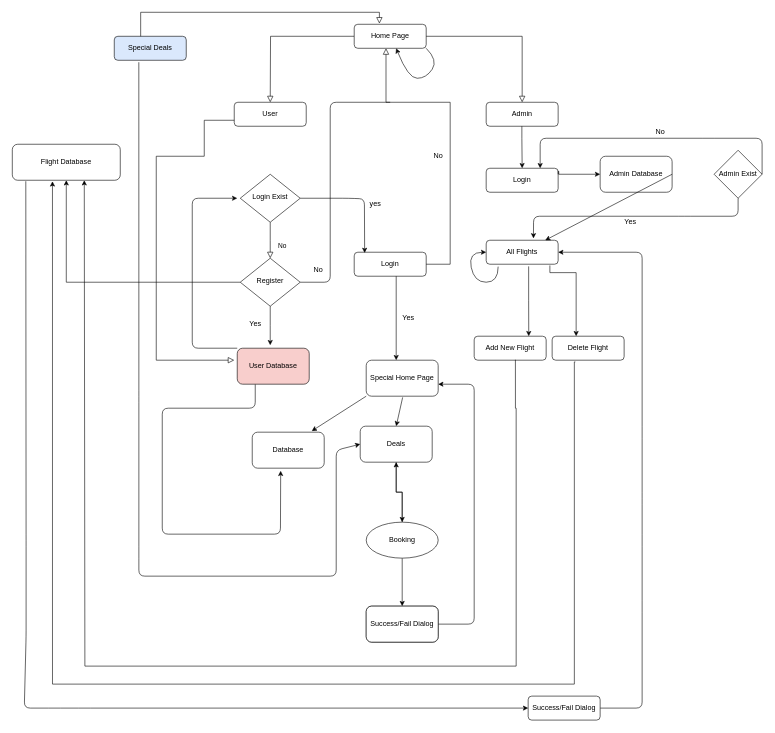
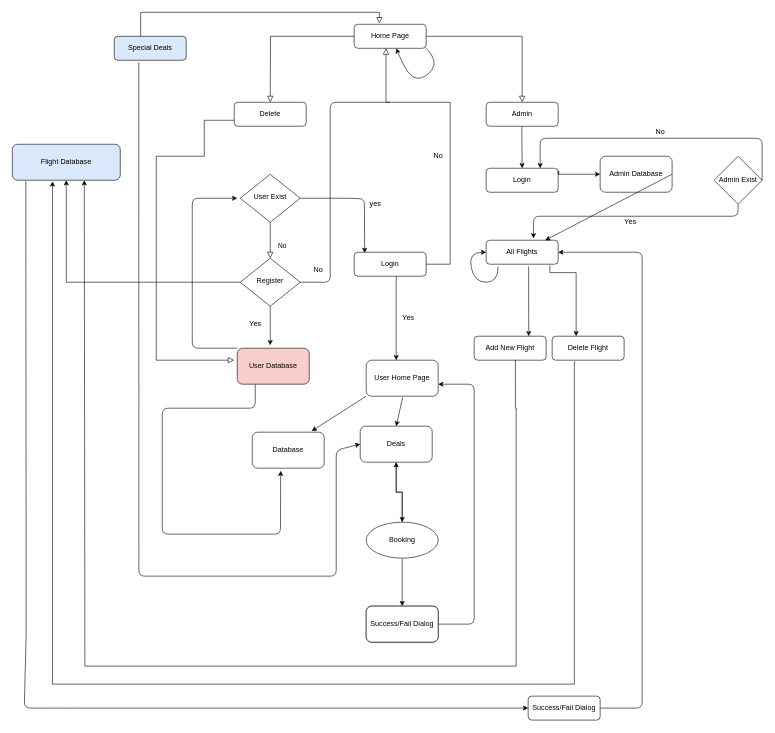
  <mxCell id="0" />
  <mxCell id="1" parent="0" />
  <mxCell id="2" value="" style="rounded=0;html=1;jettySize=auto;orthogonalLoop=1;fontSize=11;endArrow=block;endFill=0;endSize=8;strokeWidth=1;shadow=0;labelBackgroundColor=none;edgeStyle=orthogonalEdgeStyle;" parent="1" source="3" edge="1"><mxGeometry relative="1" as="geometry"><mxPoint x="450" y="170" as="targetPoint" /></mxGeometry></mxCell>
  <mxCell id="3" value="Home Page" style="rounded=1;whiteSpace=wrap;html=1;fontSize=12;glass=0;strokeWidth=1;shadow=0;" parent="1" vertex="1"><mxGeometry x="590" y="40" width="120" height="40" as="geometry" /></mxCell>
- <mxCell id="4" value="User" style="rounded=1;whiteSpace=wrap;html=1;fontSize=12;glass=0;strokeWidth=1;shadow=0;" parent="1" vertex="1"><mxGeometry x="390" y="170" width="120" height="40" as="geometry" /></mxCell>
+ <mxCell id="4" value="Delete" style="rounded=1;whiteSpace=wrap;html=1;fontSize=12;glass=0;strokeWidth=1;shadow=0;" parent="1" vertex="1"><mxGeometry x="390" y="170" width="120" height="40" as="geometry" /></mxCell>
  <mxCell id="5" value="No" style="rounded=0;html=1;jettySize=auto;orthogonalLoop=1;fontSize=11;endArrow=block;endFill=0;endSize=8;strokeWidth=1;shadow=0;labelBackgroundColor=none;edgeStyle=orthogonalEdgeStyle;" parent="1" source="6" edge="1"><mxGeometry x="0.333" y="20" relative="1" as="geometry"><mxPoint as="offset" /><mxPoint x="450" y="430" as="targetPoint" /></mxGeometry></mxCell>
- <mxCell id="6" value="Login Exist" style="rhombus;whiteSpace=wrap;html=1;shadow=0;fontFamily=Helvetica;fontSize=12;align=center;strokeWidth=1;spacing=6;spacingTop=-4;" parent="1" vertex="1"><mxGeometry x="400" y="290" width="100" height="80" as="geometry" /></mxCell>
+ <mxCell id="6" value="User Exist" style="rhombus;whiteSpace=wrap;html=1;shadow=0;fontFamily=Helvetica;fontSize=12;align=center;strokeWidth=1;spacing=6;spacingTop=-4;" parent="1" vertex="1"><mxGeometry x="400" y="290" width="100" height="80" as="geometry" /></mxCell>
  <mxCell id="7" value="Special Deals" style="rounded=1;whiteSpace=wrap;html=1;fontSize=12;glass=0;strokeWidth=1;shadow=0;fillColor=#dae8fc;" parent="1" vertex="1"><mxGeometry x="190" y="60" width="120" height="40" as="geometry" /></mxCell>
  <mxCell id="8" value="" style="rounded=0;html=1;jettySize=auto;orthogonalLoop=1;fontSize=11;endArrow=block;endFill=0;endSize=8;strokeWidth=1;shadow=0;labelBackgroundColor=none;edgeStyle=orthogonalEdgeStyle;exitX=1;exitY=0.5;exitDx=0;exitDy=0;" parent="1" source="3" edge="1"><mxGeometry relative="1" as="geometry"><mxPoint x="910" y="60" as="sourcePoint" /><mxPoint x="870" y="170" as="targetPoint" /><Array as="points"><mxPoint x="870" y="60" /><mxPoint x="870" y="170" /></Array></mxGeometry></mxCell>
  <mxCell id="9" value="Admin" style="rounded=1;whiteSpace=wrap;html=1;fontSize=12;glass=0;strokeWidth=1;shadow=0;" parent="1" vertex="1"><mxGeometry x="810" y="170" width="120" height="40" as="geometry" /></mxCell>
  <mxCell id="10" value="" style="rounded=0;html=1;jettySize=auto;orthogonalLoop=1;fontSize=11;endArrow=block;endFill=0;endSize=8;strokeWidth=1;shadow=0;labelBackgroundColor=none;edgeStyle=orthogonalEdgeStyle;entryX=0.35;entryY=-0.03;entryDx=0;entryDy=0;entryPerimeter=0;" parent="1" target="3" edge="1"><mxGeometry relative="1" as="geometry"><mxPoint x="234" y="60" as="sourcePoint" /><mxPoint x="320" y="40" as="targetPoint" /><Array as="points"><mxPoint x="234" y="20" /><mxPoint x="632" y="20" /></Array></mxGeometry></mxCell>
  <mxCell id="11" value="" style="rounded=0;html=1;jettySize=auto;orthogonalLoop=1;fontSize=11;endArrow=block;endFill=0;endSize=8;strokeWidth=1;shadow=0;labelBackgroundColor=none;edgeStyle=orthogonalEdgeStyle;exitX=0;exitY=0.75;exitDx=0;exitDy=0;" parent="1" source="4" edge="1"><mxGeometry relative="1" as="geometry"><mxPoint x="340" y="310" as="sourcePoint" /><mxPoint x="390" y="600" as="targetPoint" /><Array as="points"><mxPoint x="340" y="200" /><mxPoint x="340" y="260" /><mxPoint x="260" y="260" /><mxPoint x="260" y="600" /></Array></mxGeometry></mxCell>
  <mxCell id="12" value="Login" style="rounded=1;whiteSpace=wrap;html=1;fontSize=12;glass=0;strokeWidth=1;shadow=0;" parent="1" vertex="1"><mxGeometry x="590" y="420" width="120" height="40" as="geometry" /></mxCell>
  <mxCell id="13" value="" style="rounded=0;html=1;jettySize=auto;orthogonalLoop=1;fontSize=11;endArrow=block;endFill=0;endSize=8;strokeWidth=1;shadow=0;labelBackgroundColor=none;edgeStyle=orthogonalEdgeStyle;" parent="1" edge="1"><mxGeometry relative="1" as="geometry"><mxPoint x="710" y="440" as="sourcePoint" /><mxPoint x="643" y="80" as="targetPoint" /><Array as="points"><mxPoint x="750" y="440" /><mxPoint x="750" y="170" /><mxPoint x="643" y="170" /></Array></mxGeometry></mxCell>
  <mxCell id="14" value="" style="endArrow=none;html=1;exitX=1;exitY=0.5;exitDx=0;exitDy=0;" parent="1" source="16" edge="1"><mxGeometry width="50" height="50" relative="1" as="geometry"><mxPoint x="510" y="440" as="sourcePoint" /><mxPoint x="650" y="170" as="targetPoint" /><Array as="points"><mxPoint x="550" y="470" /><mxPoint x="550" y="170" /></Array></mxGeometry></mxCell>
  <mxCell id="15" value="" style="edgeStyle=orthogonalEdgeStyle;rounded=0;orthogonalLoop=1;jettySize=auto;html=1;" parent="1" source="16" target="44" edge="1"><mxGeometry relative="1" as="geometry" /></mxCell>
  <mxCell id="16" value="Register" style="rhombus;whiteSpace=wrap;html=1;shadow=0;fontFamily=Helvetica;fontSize=12;align=center;strokeWidth=1;spacing=6;spacingTop=-4;" parent="1" vertex="1"><mxGeometry x="400" y="430" width="100" height="80" as="geometry" /></mxCell>
  <mxCell id="17" value="" style="edgeStyle=orthogonalEdgeStyle;rounded=0;orthogonalLoop=1;jettySize=auto;html=1;exitX=0.5;exitY=1;exitDx=0;exitDy=0;" parent="1" source="16" edge="1"><mxGeometry relative="1" as="geometry"><mxPoint x="440" y="640" as="sourcePoint" /><mxPoint x="450" y="575" as="targetPoint" /></mxGeometry></mxCell>
  <mxCell id="18" value="" style="edgeStyle=orthogonalEdgeStyle;rounded=0;orthogonalLoop=1;jettySize=auto;html=1;exitX=0.5;exitY=1;exitDx=0;exitDy=0;" parent="1" edge="1"><mxGeometry relative="1" as="geometry"><mxPoint x="660" y="460" as="sourcePoint" /><mxPoint x="660" y="600" as="targetPoint" /></mxGeometry></mxCell>
- <mxCell id="19" value="Special Home Page" style="rounded=1;whiteSpace=wrap;html=1;" parent="1" vertex="1"><mxGeometry x="610" y="600" width="120" height="60" as="geometry" /></mxCell>
+ <mxCell id="19" value="User Home Page" style="rounded=1;whiteSpace=wrap;html=1;" parent="1" vertex="1"><mxGeometry x="610" y="600" width="120" height="60" as="geometry" /></mxCell>
  <mxCell id="20" value="" style="edgeStyle=orthogonalEdgeStyle;rounded=0;orthogonalLoop=1;jettySize=auto;html=1;" parent="1" source="21" target="27" edge="1"><mxGeometry relative="1" as="geometry" /></mxCell>
  <mxCell id="21" value="Deals" style="rounded=1;whiteSpace=wrap;html=1;" parent="1" vertex="1"><mxGeometry x="600" y="710" width="120" height="60" as="geometry" /></mxCell>
  <mxCell id="22" value="Success/Fail Dialog" style="rounded=1;whiteSpace=wrap;html=1;" parent="1" vertex="1"><mxGeometry x="610" y="1010" width="120" height="60" as="geometry" /></mxCell>
  <mxCell id="23" value="Database" style="rounded=1;whiteSpace=wrap;html=1;" parent="1" vertex="1"><mxGeometry x="420" y="720" width="120" height="60" as="geometry" /></mxCell>
  <mxCell id="24" value="" style="endArrow=classic;html=1;exitX=1;exitY=0.5;exitDx=0;exitDy=0;" parent="1" source="22" edge="1"><mxGeometry width="50" height="50" relative="1" as="geometry"><mxPoint x="730" y="900" as="sourcePoint" /><mxPoint x="730" y="640" as="targetPoint" /><Array as="points"><mxPoint x="790" y="1040" /><mxPoint x="790" y="640" /></Array></mxGeometry></mxCell>
  <mxCell id="25" value="" style="edgeStyle=orthogonalEdgeStyle;rounded=0;orthogonalLoop=1;jettySize=auto;html=1;" parent="1" source="27" target="21" edge="1"><mxGeometry relative="1" as="geometry" /></mxCell>
  <mxCell id="26" value="" style="edgeStyle=orthogonalEdgeStyle;rounded=0;orthogonalLoop=1;jettySize=auto;html=1;" parent="1" source="27" target="30" edge="1"><mxGeometry relative="1" as="geometry" /></mxCell>
  <mxCell id="27" value="Booking" style="ellipse;whiteSpace=wrap;html=1;" parent="1" vertex="1"><mxGeometry x="610" y="870" width="120" height="60" as="geometry" /></mxCell>
  <mxCell id="28" value="" style="endArrow=classic;html=1;exitX=0;exitY=1;exitDx=0;exitDy=0;entryX=0.827;entryY=-0.033;entryDx=0;entryDy=0;entryPerimeter=0;" parent="1" source="19" target="23" edge="1"><mxGeometry width="50" height="50" relative="1" as="geometry"><mxPoint x="430" y="770" as="sourcePoint" /><mxPoint x="480" y="720" as="targetPoint" /></mxGeometry></mxCell>
  <mxCell id="29" value="" style="endArrow=classic;html=1;exitX=0;exitY=1;exitDx=0;exitDy=0;entryX=0.5;entryY=0;entryDx=0;entryDy=0;" parent="1" target="21" edge="1"><mxGeometry width="50" height="50" relative="1" as="geometry"><mxPoint x="670.76" y="661.98" as="sourcePoint" /><mxPoint x="580" y="720" as="targetPoint" /></mxGeometry></mxCell>
  <mxCell id="30" value="Success/Fail Dialog" style="rounded=1;whiteSpace=wrap;html=1;" parent="1" vertex="1"><mxGeometry x="610" y="1010" width="120" height="60" as="geometry" /></mxCell>
  <mxCell id="31" value="" style="edgeStyle=orthogonalEdgeStyle;rounded=0;orthogonalLoop=1;jettySize=auto;html=1;exitX=0.5;exitY=1;exitDx=0;exitDy=0;" parent="1" edge="1"><mxGeometry relative="1" as="geometry"><mxPoint x="869.5" y="210" as="sourcePoint" /><mxPoint x="870" y="280" as="targetPoint" /><Array as="points"><mxPoint x="870" y="230" /><mxPoint x="870" y="230" /></Array></mxGeometry></mxCell>
  <mxCell id="32" value="Login" style="rounded=1;whiteSpace=wrap;html=1;fontSize=12;glass=0;strokeWidth=1;shadow=0;" parent="1" vertex="1"><mxGeometry x="810" y="280" width="120" height="40" as="geometry" /></mxCell>
  <mxCell id="33" value="All Flights" style="rounded=1;whiteSpace=wrap;html=1;fontSize=12;glass=0;strokeWidth=1;shadow=0;" parent="1" vertex="1"><mxGeometry x="810" y="400" width="120" height="40" as="geometry" /></mxCell>
  <mxCell id="34" value="" style="curved=1;endArrow=classic;html=1;" parent="1" edge="1"><mxGeometry width="50" height="50" relative="1" as="geometry"><mxPoint x="830" y="444" as="sourcePoint" /><mxPoint x="810" y="420" as="targetPoint" /><Array as="points"><mxPoint x="830" y="470" /><mxPoint x="790" y="470" /><mxPoint x="780" y="420" /></Array></mxGeometry></mxCell>
  <mxCell id="35" value="" style="edgeStyle=orthogonalEdgeStyle;rounded=0;orthogonalLoop=1;jettySize=auto;html=1;exitX=0.59;exitY=1.09;exitDx=0;exitDy=0;exitPerimeter=0;" parent="1" source="33" edge="1"><mxGeometry relative="1" as="geometry"><mxPoint x="869.5" y="710" as="sourcePoint" /><mxPoint x="881" y="560" as="targetPoint" /><Array as="points"><mxPoint x="881" y="500" /><mxPoint x="881" y="500" /></Array></mxGeometry></mxCell>
  <mxCell id="36" value="Add New Flight" style="rounded=1;whiteSpace=wrap;html=1;fontSize=12;glass=0;strokeWidth=1;shadow=0;" parent="1" vertex="1"><mxGeometry x="790" y="560" width="120" height="40" as="geometry" /></mxCell>
  <mxCell id="37" value="" style="endArrow=classic;html=1;entryX=1;entryY=0.5;entryDx=0;entryDy=0;exitX=1;exitY=0.5;exitDx=0;exitDy=0;" parent="1" target="33" edge="1" source="38"><mxGeometry width="50" height="50" relative="1" as="geometry"><mxPoint x="990" y="1110" as="sourcePoint" /><mxPoint x="1000" y="535" as="targetPoint" /><Array as="points"><mxPoint x="1070" y="1180" /><mxPoint x="1070" y="1010" /><mxPoint x="1070" y="900" /><mxPoint x="1070" y="830" /><mxPoint x="1070" y="720" /><mxPoint x="1070" y="420" /></Array></mxGeometry></mxCell>
  <mxCell id="38" value="Success/Fail Dialog" style="rounded=1;whiteSpace=wrap;html=1;fontSize=12;glass=0;strokeWidth=1;shadow=0;" parent="1" vertex="1"><mxGeometry x="880" y="1160" width="120" height="40" as="geometry" /></mxCell>
  <mxCell id="39" value="" style="edgeStyle=orthogonalEdgeStyle;rounded=0;orthogonalLoop=1;jettySize=auto;html=1;exitX=0.573;exitY=0.981;exitDx=0;exitDy=0;exitPerimeter=0;" parent="1" edge="1" source="36"><mxGeometry relative="1" as="geometry"><mxPoint x="860" y="620" as="sourcePoint" /><mxPoint x="140" y="300" as="targetPoint" /><Array as="points"><mxPoint x="859" y="680" /><mxPoint x="860" y="680" /><mxPoint x="860" y="1110" /><mxPoint x="141" y="1110" /><mxPoint x="141" y="300" /></Array></mxGeometry></mxCell>
  <mxCell id="40" value="" style="curved=1;endArrow=classic;html=1;exitX=1;exitY=1;exitDx=0;exitDy=0;" parent="1" source="3" edge="1"><mxGeometry width="50" height="50" relative="1" as="geometry"><mxPoint x="710" y="104" as="sourcePoint" /><mxPoint x="660" y="80" as="targetPoint" /><Array as="points"><mxPoint x="730" y="100" /><mxPoint x="710" y="130" /><mxPoint x="680" y="130" /><mxPoint x="660" y="80" /></Array></mxGeometry></mxCell>
  <mxCell id="41" value="yes" style="text;html=1;align=center;verticalAlign=middle;resizable=0;points=[];autosize=1;" vertex="1" parent="1"><mxGeometry x="610" y="330" width="30" height="20" as="geometry" /></mxCell>
  <mxCell id="42" value="No&lt;br&gt;" style="text;html=1;align=center;verticalAlign=middle;resizable=0;points=[];autosize=1;" vertex="1" parent="1"><mxGeometry x="715" y="250" width="30" height="20" as="geometry" /></mxCell>
  <mxCell id="43" value="Yes&lt;br&gt;" style="text;html=1;align=center;verticalAlign=middle;resizable=0;points=[];autosize=1;" vertex="1" parent="1"><mxGeometry x="665" y="520" width="30" height="20" as="geometry" /></mxCell>
- <mxCell id="44" value="Flight Database" style="rounded=1;whiteSpace=wrap;html=1;" vertex="1" parent="1"><mxGeometry x="20" y="240" width="180" height="60" as="geometry" /></mxCell>
+ <mxCell id="44" value="Flight Database" style="rounded=1;whiteSpace=wrap;html=1;fillColor=#dae8fc;" vertex="1" parent="1"><mxGeometry x="20" y="240" width="180" height="60" as="geometry" /></mxCell>
  <mxCell id="45" value="" style="endArrow=classic;html=1;entryX=0.395;entryY=1.073;entryDx=0;entryDy=0;entryPerimeter=0;exitX=0.25;exitY=1;exitDx=0;exitDy=0;" edge="1" parent="1" source="49" target="23"><mxGeometry width="50" height="50" relative="1" as="geometry"><mxPoint x="458.522" y="860" as="sourcePoint" /><mxPoint x="450" y="930" as="targetPoint" /><Array as="points"><mxPoint x="425" y="680" /><mxPoint x="270" y="680" /><mxPoint x="270" y="890" /><mxPoint x="467" y="890" /></Array></mxGeometry></mxCell>
  <mxCell id="46" value="" style="endArrow=classic;html=1;exitX=0.125;exitY=1.027;exitDx=0;exitDy=0;exitPerimeter=0;entryX=0;entryY=0.5;entryDx=0;entryDy=0;" edge="1" parent="1" source="44" target="38"><mxGeometry width="50" height="50" relative="1" as="geometry"><mxPoint x="130" y="360" as="sourcePoint" /><mxPoint x="140" y="1160" as="targetPoint" /><Array as="points"><mxPoint x="43" y="900" /><mxPoint x="43" y="1060" /><mxPoint x="40" y="1180" /><mxPoint x="90" y="1180" /><mxPoint x="140" y="1180" /></Array></mxGeometry></mxCell>
  <mxCell id="47" value="No" style="text;html=1;align=center;verticalAlign=middle;resizable=0;points=[];autosize=1;" vertex="1" parent="1"><mxGeometry x="515" y="440" width="30" height="20" as="geometry" /></mxCell>
  <mxCell id="48" value="Yes&lt;br&gt;" style="text;html=1;align=center;verticalAlign=middle;resizable=0;points=[];autosize=1;" vertex="1" parent="1"><mxGeometry x="410" y="530" width="30" height="20" as="geometry" /></mxCell>
  <mxCell id="49" value="User Database" style="rounded=1;whiteSpace=wrap;html=1;fillColor=#f8cecc;" vertex="1" parent="1"><mxGeometry x="395" y="580" width="120" height="60" as="geometry" /></mxCell>
  <mxCell id="50" value="" style="endArrow=classic;html=1;entryX=0.145;entryY=0.03;entryDx=0;entryDy=0;entryPerimeter=0;exitX=1;exitY=0.5;exitDx=0;exitDy=0;" edge="1" parent="1" source="6" target="12"><mxGeometry width="50" height="50" relative="1" as="geometry"><mxPoint x="540" y="331" as="sourcePoint" /><mxPoint x="580" y="450" as="targetPoint" /><Array as="points"><mxPoint x="580" y="330" /><mxPoint x="607" y="331" /></Array></mxGeometry></mxCell>
  <mxCell id="51" value="Delete Flight" style="rounded=1;whiteSpace=wrap;html=1;fontSize=12;glass=0;strokeWidth=1;shadow=0;" vertex="1" parent="1"><mxGeometry x="920" y="560" width="120" height="40" as="geometry" /></mxCell>
  <mxCell id="52" value="" style="edgeStyle=orthogonalEdgeStyle;rounded=0;orthogonalLoop=1;jettySize=auto;html=1;exitX=0.885;exitY=1.05;exitDx=0;exitDy=0;exitPerimeter=0;" edge="1" parent="1" source="33"><mxGeometry relative="1" as="geometry"><mxPoint x="890.8" y="453.6" as="sourcePoint" /><mxPoint x="960" y="560" as="targetPoint" /><Array as="points"><mxPoint x="916" y="454" /><mxPoint x="960" y="454" /><mxPoint x="960" y="560" /></Array></mxGeometry></mxCell>
  <mxCell id="53" value="" style="edgeStyle=orthogonalEdgeStyle;rounded=0;orthogonalLoop=1;jettySize=auto;html=1;exitX=0.322;exitY=1.07;exitDx=0;exitDy=0;exitPerimeter=0;entryX=0.372;entryY=1.03;entryDx=0;entryDy=0;entryPerimeter=0;" edge="1" parent="1" source="51" target="44"><mxGeometry relative="1" as="geometry"><mxPoint x="976.5" y="610" as="sourcePoint" /><mxPoint x="90" y="330" as="targetPoint" /><Array as="points"><mxPoint x="957" y="603" /><mxPoint x="957" y="1140" /><mxPoint x="87" y="1140" /></Array></mxGeometry></mxCell>
  <mxCell id="54" value="Admin Database" style="rounded=1;whiteSpace=wrap;html=1;" vertex="1" parent="1"><mxGeometry x="1000" y="260" width="120" height="60" as="geometry" /></mxCell>
  <mxCell id="55" value="" style="edgeStyle=orthogonalEdgeStyle;rounded=0;orthogonalLoop=1;jettySize=auto;html=1;exitX=0.5;exitY=1;exitDx=0;exitDy=0;" edge="1" parent="1"><mxGeometry relative="1" as="geometry"><mxPoint x="930" y="290" as="sourcePoint" /><mxPoint x="1000" y="290" as="targetPoint" /><Array as="points"><mxPoint x="930" y="285" /><mxPoint x="931" y="290" /></Array></mxGeometry></mxCell>
- <mxCell id="56" value="Admin Exist" style="rhombus;whiteSpace=wrap;html=1;" vertex="1" parent="1"><mxGeometry x="1190" y="250" width="80" height="80" as="geometry" /></mxCell>
+ <mxCell id="56" value="Admin Exist" style="rhombus;whiteSpace=wrap;html=1;" vertex="1" parent="1"><mxGeometry x="1190" y="260" width="80" height="80" as="geometry" /></mxCell>
  <mxCell id="57" value="" style="endArrow=classic;html=1;entryX=0.657;entryY=-0.078;entryDx=0;entryDy=0;entryPerimeter=0;exitX=0.5;exitY=1;exitDx=0;exitDy=0;" edge="1" parent="1" source="56" target="33"><mxGeometry width="50" height="50" relative="1" as="geometry"><mxPoint x="1140" y="360" as="sourcePoint" /><mxPoint x="890" y="370" as="targetPoint" /><Array as="points"><mxPoint x="1230" y="360" /><mxPoint x="1140" y="360" /><mxPoint x="889" y="360" /></Array></mxGeometry></mxCell>
  <mxCell id="58" value="" style="endArrow=classic;html=1;entryX=0.75;entryY=0;entryDx=0;entryDy=0;exitX=1;exitY=0.5;exitDx=0;exitDy=0;" edge="1" parent="1" source="56" target="32"><mxGeometry width="50" height="50" relative="1" as="geometry"><mxPoint x="1180" y="290" as="sourcePoint" /><mxPoint x="910" y="220" as="targetPoint" /><Array as="points"><mxPoint x="1270" y="230" /><mxPoint x="1180" y="230" /><mxPoint x="900" y="230" /></Array></mxGeometry></mxCell>
  <mxCell id="59" value="No" style="text;html=1;align=center;verticalAlign=middle;resizable=0;points=[];autosize=1;" vertex="1" parent="1"><mxGeometry x="1085" y="210" width="30" height="20" as="geometry" /></mxCell>
  <mxCell id="60" value="Yes" style="text;html=1;align=center;verticalAlign=middle;resizable=0;points=[];autosize=1;" vertex="1" parent="1"><mxGeometry x="1035" y="360" width="30" height="20" as="geometry" /></mxCell>
  <mxCell id="61" value="" style="endArrow=classic;html=1;exitX=1;exitY=0.5;exitDx=0;exitDy=0;" edge="1" parent="1" source="54" target="33"><mxGeometry width="50" height="50" relative="1" as="geometry"><mxPoint x="910" y="480" as="sourcePoint" /><mxPoint x="960" y="430" as="targetPoint" /></mxGeometry></mxCell>
  <mxCell id="62" value="" style="endArrow=classic;html=1;exitX=0;exitY=0;exitDx=0;exitDy=0;" edge="1" parent="1" source="49"><mxGeometry width="50" height="50" relative="1" as="geometry"><mxPoint x="680" y="400" as="sourcePoint" /><mxPoint x="395" y="330" as="targetPoint" /><Array as="points"><mxPoint x="320" y="580" /><mxPoint x="320" y="330" /></Array></mxGeometry></mxCell>
  <mxCell id="63" value="" style="endArrow=classic;html=1;entryX=0;entryY=0.5;entryDx=0;entryDy=0;exitX=0.341;exitY=1.081;exitDx=0;exitDy=0;exitPerimeter=0;" edge="1" parent="1" source="7" target="21"><mxGeometry width="50" height="50" relative="1" as="geometry"><mxPoint x="260" y="100" as="sourcePoint" /><mxPoint x="250" y="991.882" as="targetPoint" /><Array as="points"><mxPoint x="231" y="660" /><mxPoint x="231" y="920" /><mxPoint x="231" y="960" /><mxPoint x="560" y="960" /><mxPoint x="560" y="750" /></Array></mxGeometry></mxCell>
